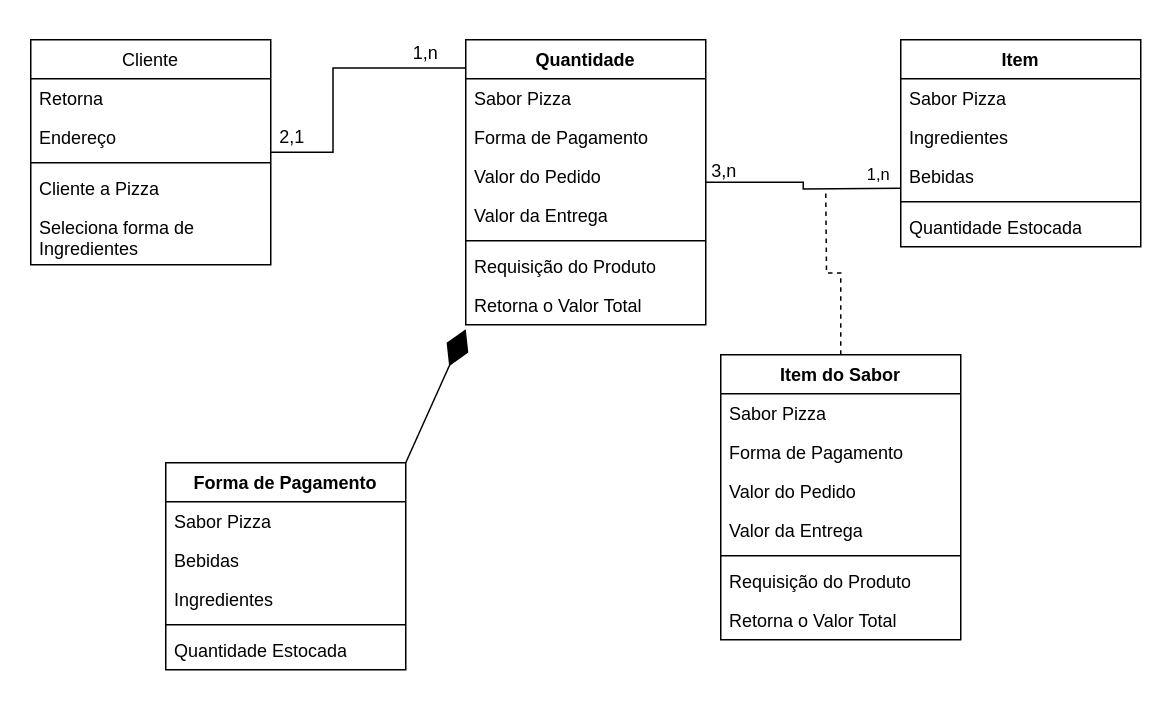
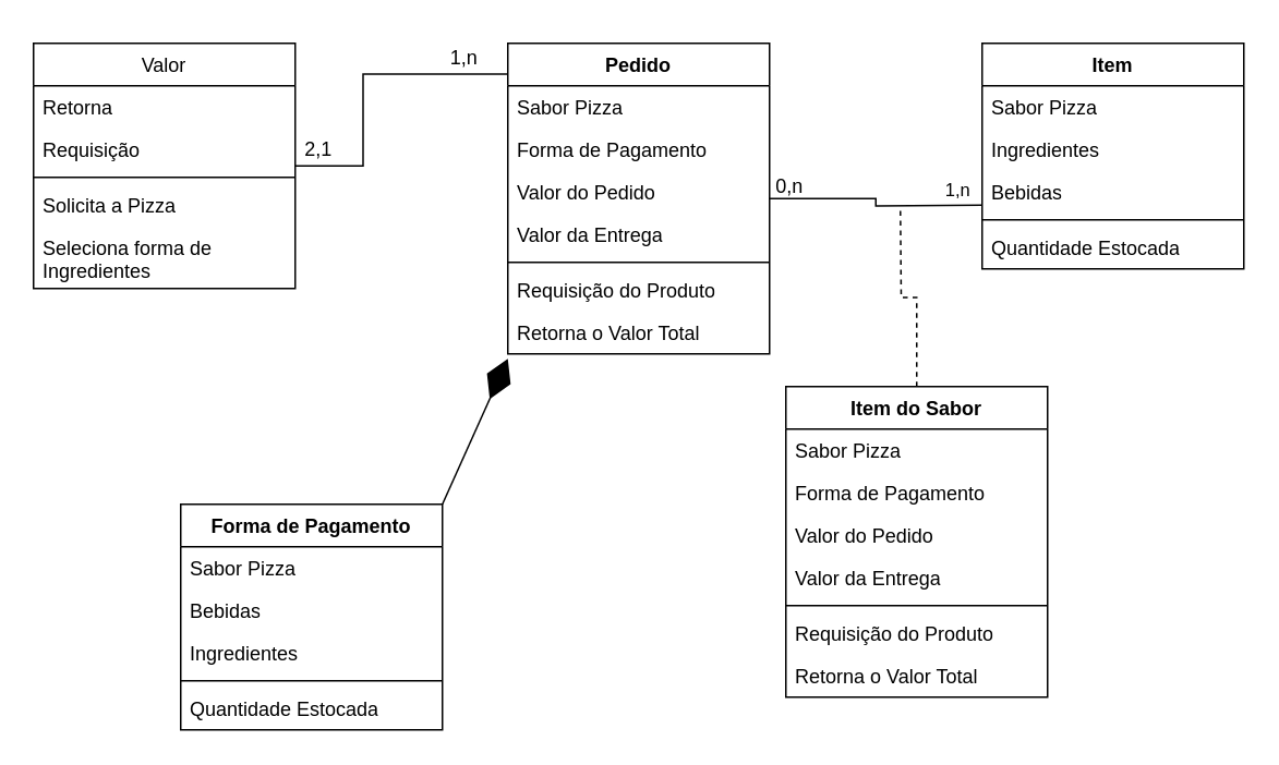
  <mxCell id="0" />
  <mxCell id="1" parent="0" />
- <mxCell id="2" value="Cliente" style="swimlane;fontStyle=0;align=center;verticalAlign=top;childLayout=stackLayout;horizontal=1;startSize=26;horizontalStack=0;resizeParent=1;resizeLast=0;collapsible=1;marginBottom=0;rounded=0;shadow=0;strokeWidth=1;" parent="1" vertex="1"><mxGeometry x="20" y="26" width="160" height="150" as="geometry"><mxRectangle x="550" y="140" width="160" height="26" as="alternateBounds" /></mxGeometry></mxCell>
+ <mxCell id="2" value="Valor" style="swimlane;fontStyle=0;align=center;verticalAlign=top;childLayout=stackLayout;horizontal=1;startSize=26;horizontalStack=0;resizeParent=1;resizeLast=0;collapsible=1;marginBottom=0;rounded=0;shadow=0;strokeWidth=1;" parent="1" vertex="1"><mxGeometry x="20" y="26" width="160" height="150" as="geometry"><mxRectangle x="550" y="140" width="160" height="26" as="alternateBounds" /></mxGeometry></mxCell>
  <mxCell id="3" value="Retorna" style="text;align=left;verticalAlign=top;spacingLeft=4;spacingRight=4;overflow=hidden;rotatable=0;points=[[0,0.5],[1,0.5]];portConstraint=eastwest;" parent="2" vertex="1"><mxGeometry y="26" width="160" height="26" as="geometry" /></mxCell>
- <mxCell id="4" value="Endereço" style="text;align=left;verticalAlign=top;spacingLeft=4;spacingRight=4;overflow=hidden;rotatable=0;points=[[0,0.5],[1,0.5]];portConstraint=eastwest;rounded=0;shadow=0;html=0;" parent="2" vertex="1"><mxGeometry y="52" width="160" height="26" as="geometry" /></mxCell>
+ <mxCell id="4" value="Requisição" style="text;align=left;verticalAlign=top;spacingLeft=4;spacingRight=4;overflow=hidden;rotatable=0;points=[[0,0.5],[1,0.5]];portConstraint=eastwest;rounded=0;shadow=0;html=0;" parent="2" vertex="1"><mxGeometry y="52" width="160" height="26" as="geometry" /></mxCell>
  <mxCell id="5" value="" style="line;html=1;strokeWidth=1;align=left;verticalAlign=middle;spacingTop=-1;spacingLeft=3;spacingRight=3;rotatable=0;labelPosition=right;points=[];portConstraint=eastwest;" parent="2" vertex="1"><mxGeometry y="78" width="160" height="8" as="geometry" /></mxCell>
- <mxCell id="6" value="Cliente a Pizza" style="text;align=left;verticalAlign=top;spacingLeft=4;spacingRight=4;overflow=hidden;rotatable=0;points=[[0,0.5],[1,0.5]];portConstraint=eastwest;" parent="2" vertex="1"><mxGeometry y="86" width="160" height="26" as="geometry" /></mxCell>
+ <mxCell id="6" value="Solicita a Pizza" style="text;align=left;verticalAlign=top;spacingLeft=4;spacingRight=4;overflow=hidden;rotatable=0;points=[[0,0.5],[1,0.5]];portConstraint=eastwest;" parent="2" vertex="1"><mxGeometry y="86" width="160" height="26" as="geometry" /></mxCell>
  <mxCell id="7" value="Seleciona forma de&#10;Ingredientes" style="text;align=left;verticalAlign=top;spacingLeft=4;spacingRight=4;overflow=hidden;rotatable=0;points=[[0,0.5],[1,0.5]];portConstraint=eastwest;" vertex="1" parent="2"><mxGeometry y="112" width="160" height="38" as="geometry" /></mxCell>
  <mxCell id="8" value="Forma de Pagamento" style="swimlane;fontStyle=1;align=center;verticalAlign=top;childLayout=stackLayout;horizontal=1;startSize=26;horizontalStack=0;resizeParent=1;resizeParentMax=0;resizeLast=0;collapsible=1;marginBottom=0;whiteSpace=wrap;html=1;" vertex="1" parent="1"><mxGeometry x="110" y="308" width="160" height="138" as="geometry" /></mxCell>
  <mxCell id="9" value="Sabor Pizza" style="text;strokeColor=none;fillColor=none;align=left;verticalAlign=top;spacingLeft=4;spacingRight=4;overflow=hidden;rotatable=0;points=[[0,0.5],[1,0.5]];portConstraint=eastwest;whiteSpace=wrap;html=1;" vertex="1" parent="8"><mxGeometry y="26" width="160" height="26" as="geometry" /></mxCell>
  <mxCell id="10" value="Bebidas" style="text;strokeColor=none;fillColor=none;align=left;verticalAlign=top;spacingLeft=4;spacingRight=4;overflow=hidden;rotatable=0;points=[[0,0.5],[1,0.5]];portConstraint=eastwest;whiteSpace=wrap;html=1;" vertex="1" parent="8"><mxGeometry y="52" width="160" height="26" as="geometry" /></mxCell>
  <mxCell id="11" value="Ingredientes" style="text;strokeColor=none;fillColor=none;align=left;verticalAlign=top;spacingLeft=4;spacingRight=4;overflow=hidden;rotatable=0;points=[[0,0.5],[1,0.5]];portConstraint=eastwest;whiteSpace=wrap;html=1;" vertex="1" parent="8"><mxGeometry y="78" width="160" height="26" as="geometry" /></mxCell>
  <mxCell id="12" value="" style="line;strokeWidth=1;fillColor=none;align=left;verticalAlign=middle;spacingTop=-1;spacingLeft=3;spacingRight=3;rotatable=0;labelPosition=right;points=[];portConstraint=eastwest;strokeColor=inherit;" vertex="1" parent="8"><mxGeometry y="104" width="160" height="8" as="geometry" /></mxCell>
  <mxCell id="13" value="Quantidade Estocada" style="text;strokeColor=none;fillColor=none;align=left;verticalAlign=top;spacingLeft=4;spacingRight=4;overflow=hidden;rotatable=0;points=[[0,0.5],[1,0.5]];portConstraint=eastwest;whiteSpace=wrap;html=1;" vertex="1" parent="8"><mxGeometry y="112" width="160" height="26" as="geometry" /></mxCell>
- <mxCell id="14" value="Quantidade" style="swimlane;fontStyle=1;align=center;verticalAlign=top;childLayout=stackLayout;horizontal=1;startSize=26;horizontalStack=0;resizeParent=1;resizeParentMax=0;resizeLast=0;collapsible=1;marginBottom=0;whiteSpace=wrap;html=1;" vertex="1" parent="1"><mxGeometry x="310" y="26" width="160" height="190" as="geometry" /></mxCell>
+ <mxCell id="14" value="Pedido" style="swimlane;fontStyle=1;align=center;verticalAlign=top;childLayout=stackLayout;horizontal=1;startSize=26;horizontalStack=0;resizeParent=1;resizeParentMax=0;resizeLast=0;collapsible=1;marginBottom=0;whiteSpace=wrap;html=1;" vertex="1" parent="1"><mxGeometry x="310" y="26" width="160" height="190" as="geometry" /></mxCell>
  <mxCell id="15" value="Sabor Pizza" style="text;strokeColor=none;fillColor=none;align=left;verticalAlign=top;spacingLeft=4;spacingRight=4;overflow=hidden;rotatable=0;points=[[0,0.5],[1,0.5]];portConstraint=eastwest;whiteSpace=wrap;html=1;" vertex="1" parent="14"><mxGeometry y="26" width="160" height="26" as="geometry" /></mxCell>
  <mxCell id="16" value="Forma de Pagamento" style="text;strokeColor=none;fillColor=none;align=left;verticalAlign=top;spacingLeft=4;spacingRight=4;overflow=hidden;rotatable=0;points=[[0,0.5],[1,0.5]];portConstraint=eastwest;whiteSpace=wrap;html=1;" vertex="1" parent="14"><mxGeometry y="52" width="160" height="26" as="geometry" /></mxCell>
  <mxCell id="17" value="Valor do Pedido" style="text;strokeColor=none;fillColor=none;align=left;verticalAlign=top;spacingLeft=4;spacingRight=4;overflow=hidden;rotatable=0;points=[[0,0.5],[1,0.5]];portConstraint=eastwest;whiteSpace=wrap;html=1;" vertex="1" parent="14"><mxGeometry y="78" width="160" height="26" as="geometry" /></mxCell>
  <mxCell id="18" value="Valor da Entrega" style="text;strokeColor=none;fillColor=none;align=left;verticalAlign=top;spacingLeft=4;spacingRight=4;overflow=hidden;rotatable=0;points=[[0,0.5],[1,0.5]];portConstraint=eastwest;whiteSpace=wrap;html=1;" vertex="1" parent="14"><mxGeometry y="104" width="160" height="26" as="geometry" /></mxCell>
  <mxCell id="19" value="" style="line;strokeWidth=1;fillColor=none;align=left;verticalAlign=middle;spacingTop=-1;spacingLeft=3;spacingRight=3;rotatable=0;labelPosition=right;points=[];portConstraint=eastwest;strokeColor=inherit;" vertex="1" parent="14"><mxGeometry y="130" width="160" height="8" as="geometry" /></mxCell>
  <mxCell id="20" value="Requisição do Produto" style="text;strokeColor=none;fillColor=none;align=left;verticalAlign=top;spacingLeft=4;spacingRight=4;overflow=hidden;rotatable=0;points=[[0,0.5],[1,0.5]];portConstraint=eastwest;whiteSpace=wrap;html=1;" vertex="1" parent="14"><mxGeometry y="138" width="160" height="26" as="geometry" /></mxCell>
  <mxCell id="21" value="Retorna o Valor Total" style="text;strokeColor=none;fillColor=none;align=left;verticalAlign=top;spacingLeft=4;spacingRight=4;overflow=hidden;rotatable=0;points=[[0,0.5],[1,0.5]];portConstraint=eastwest;whiteSpace=wrap;html=1;" vertex="1" parent="14"><mxGeometry y="164" width="160" height="26" as="geometry" /></mxCell>
  <mxCell id="22" value="Item" style="swimlane;fontStyle=1;align=center;verticalAlign=top;childLayout=stackLayout;horizontal=1;startSize=26;horizontalStack=0;resizeParent=1;resizeParentMax=0;resizeLast=0;collapsible=1;marginBottom=0;whiteSpace=wrap;html=1;" vertex="1" parent="1"><mxGeometry x="600" y="26" width="160" height="138" as="geometry" /></mxCell>
  <mxCell id="23" value="Sabor Pizza" style="text;strokeColor=none;fillColor=none;align=left;verticalAlign=top;spacingLeft=4;spacingRight=4;overflow=hidden;rotatable=0;points=[[0,0.5],[1,0.5]];portConstraint=eastwest;whiteSpace=wrap;html=1;" vertex="1" parent="22"><mxGeometry y="26" width="160" height="26" as="geometry" /></mxCell>
  <mxCell id="24" value="Ingredientes" style="text;strokeColor=none;fillColor=none;align=left;verticalAlign=top;spacingLeft=4;spacingRight=4;overflow=hidden;rotatable=0;points=[[0,0.5],[1,0.5]];portConstraint=eastwest;whiteSpace=wrap;html=1;" vertex="1" parent="22"><mxGeometry y="52" width="160" height="26" as="geometry" /></mxCell>
  <mxCell id="25" value="Bebidas" style="text;strokeColor=none;fillColor=none;align=left;verticalAlign=top;spacingLeft=4;spacingRight=4;overflow=hidden;rotatable=0;points=[[0,0.5],[1,0.5]];portConstraint=eastwest;whiteSpace=wrap;html=1;" vertex="1" parent="22"><mxGeometry y="78" width="160" height="26" as="geometry" /></mxCell>
  <mxCell id="26" value="" style="line;strokeWidth=1;fillColor=none;align=left;verticalAlign=middle;spacingTop=-1;spacingLeft=3;spacingRight=3;rotatable=0;labelPosition=right;points=[];portConstraint=eastwest;strokeColor=inherit;" vertex="1" parent="22"><mxGeometry y="104" width="160" height="8" as="geometry" /></mxCell>
  <mxCell id="27" value="Quantidade Estocada" style="text;strokeColor=none;fillColor=none;align=left;verticalAlign=top;spacingLeft=4;spacingRight=4;overflow=hidden;rotatable=0;points=[[0,0.5],[1,0.5]];portConstraint=eastwest;whiteSpace=wrap;html=1;" vertex="1" parent="22"><mxGeometry y="112" width="160" height="26" as="geometry" /></mxCell>
  <mxCell id="28" style="edgeStyle=orthogonalEdgeStyle;rounded=0;orthogonalLoop=1;jettySize=auto;html=1;endArrow=none;endFill=0;dashed=1;" edge="1" parent="1" source="29"><mxGeometry relative="1" as="geometry"><mxPoint x="550" y="126" as="targetPoint" /></mxGeometry></mxCell>
  <mxCell id="29" value="Item do Sabor" style="swimlane;fontStyle=1;align=center;verticalAlign=top;childLayout=stackLayout;horizontal=1;startSize=26;horizontalStack=0;resizeParent=1;resizeParentMax=0;resizeLast=0;collapsible=1;marginBottom=0;whiteSpace=wrap;html=1;" vertex="1" parent="1"><mxGeometry x="480" y="236" width="160" height="190" as="geometry" /></mxCell>
  <mxCell id="30" value="Sabor Pizza" style="text;strokeColor=none;fillColor=none;align=left;verticalAlign=top;spacingLeft=4;spacingRight=4;overflow=hidden;rotatable=0;points=[[0,0.5],[1,0.5]];portConstraint=eastwest;whiteSpace=wrap;html=1;" vertex="1" parent="29"><mxGeometry y="26" width="160" height="26" as="geometry" /></mxCell>
  <mxCell id="31" value="Forma de Pagamento" style="text;strokeColor=none;fillColor=none;align=left;verticalAlign=top;spacingLeft=4;spacingRight=4;overflow=hidden;rotatable=0;points=[[0,0.5],[1,0.5]];portConstraint=eastwest;whiteSpace=wrap;html=1;" vertex="1" parent="29"><mxGeometry y="52" width="160" height="26" as="geometry" /></mxCell>
  <mxCell id="32" value="Valor do Pedido" style="text;strokeColor=none;fillColor=none;align=left;verticalAlign=top;spacingLeft=4;spacingRight=4;overflow=hidden;rotatable=0;points=[[0,0.5],[1,0.5]];portConstraint=eastwest;whiteSpace=wrap;html=1;" vertex="1" parent="29"><mxGeometry y="78" width="160" height="26" as="geometry" /></mxCell>
  <mxCell id="33" value="Valor da Entrega" style="text;strokeColor=none;fillColor=none;align=left;verticalAlign=top;spacingLeft=4;spacingRight=4;overflow=hidden;rotatable=0;points=[[0,0.5],[1,0.5]];portConstraint=eastwest;whiteSpace=wrap;html=1;" vertex="1" parent="29"><mxGeometry y="104" width="160" height="26" as="geometry" /></mxCell>
  <mxCell id="34" value="" style="line;strokeWidth=1;fillColor=none;align=left;verticalAlign=middle;spacingTop=-1;spacingLeft=3;spacingRight=3;rotatable=0;labelPosition=right;points=[];portConstraint=eastwest;strokeColor=inherit;" vertex="1" parent="29"><mxGeometry y="130" width="160" height="8" as="geometry" /></mxCell>
  <mxCell id="35" value="Requisição do Produto" style="text;strokeColor=none;fillColor=none;align=left;verticalAlign=top;spacingLeft=4;spacingRight=4;overflow=hidden;rotatable=0;points=[[0,0.5],[1,0.5]];portConstraint=eastwest;whiteSpace=wrap;html=1;" vertex="1" parent="29"><mxGeometry y="138" width="160" height="26" as="geometry" /></mxCell>
  <mxCell id="36" value="Retorna o Valor Total" style="text;strokeColor=none;fillColor=none;align=left;verticalAlign=top;spacingLeft=4;spacingRight=4;overflow=hidden;rotatable=0;points=[[0,0.5],[1,0.5]];portConstraint=eastwest;whiteSpace=wrap;html=1;" vertex="1" parent="29"><mxGeometry y="164" width="160" height="26" as="geometry" /></mxCell>
  <mxCell id="37" style="edgeStyle=orthogonalEdgeStyle;rounded=0;orthogonalLoop=1;jettySize=auto;html=1;strokeColor=default;endArrow=none;endFill=0;entryX=1.169;entryY=0.827;entryDx=0;entryDy=0;entryPerimeter=0;" edge="1" parent="1" source="2" target="39"><mxGeometry relative="1" as="geometry"><mxPoint x="320" y="46" as="targetPoint" /></mxGeometry></mxCell>
  <mxCell id="38" value="2,1" style="text;html=1;align=center;verticalAlign=middle;resizable=0;points=[];autosize=1;strokeColor=none;fillColor=none;" vertex="1" parent="1"><mxGeometry x="174" y="76" width="40" height="30" as="geometry" /></mxCell>
  <mxCell id="39" value="1,n" style="text;html=1;align=center;verticalAlign=middle;resizable=0;points=[];autosize=1;strokeColor=none;fillColor=none;" vertex="1" parent="1"><mxGeometry x="263" y="20" width="40" height="30" as="geometry" /></mxCell>
  <mxCell id="40" style="edgeStyle=orthogonalEdgeStyle;rounded=0;orthogonalLoop=1;jettySize=auto;html=1;endArrow=none;endFill=0;" edge="1" parent="1" source="14"><mxGeometry relative="1" as="geometry"><mxPoint x="600" y="125" as="targetPoint" /></mxGeometry></mxCell>
  <mxCell id="41" value="1,n" style="edgeLabel;html=1;align=center;verticalAlign=middle;resizable=0;points=[];" vertex="1" connectable="0" parent="40"><mxGeometry x="0.708" y="4" relative="1" as="geometry"><mxPoint x="4" y="-6" as="offset" /></mxGeometry></mxCell>
- <mxCell id="42" value="3,n" style="text;html=1;align=center;verticalAlign=middle;resizable=0;points=[];autosize=1;strokeColor=none;fillColor=none;" vertex="1" parent="1"><mxGeometry x="462" y="99" width="40" height="30" as="geometry" /></mxCell>
+ <mxCell id="42" value="0,n" style="text;html=1;align=center;verticalAlign=middle;resizable=0;points=[];autosize=1;strokeColor=none;fillColor=none;" vertex="1" parent="1"><mxGeometry x="462" y="99" width="40" height="30" as="geometry" /></mxCell>
  <mxCell id="43" value="" style="endArrow=diamondThin;endFill=1;endSize=24;html=1;rounded=0;entryX=0;entryY=1.115;entryDx=0;entryDy=0;entryPerimeter=0;exitX=1;exitY=0;exitDx=0;exitDy=0;" edge="1" parent="1" source="8" target="21"><mxGeometry width="160" relative="1" as="geometry"><mxPoint x="200" y="306" as="sourcePoint" /><mxPoint x="280" y="266" as="targetPoint" /><Array as="points" /></mxGeometry></mxCell>
